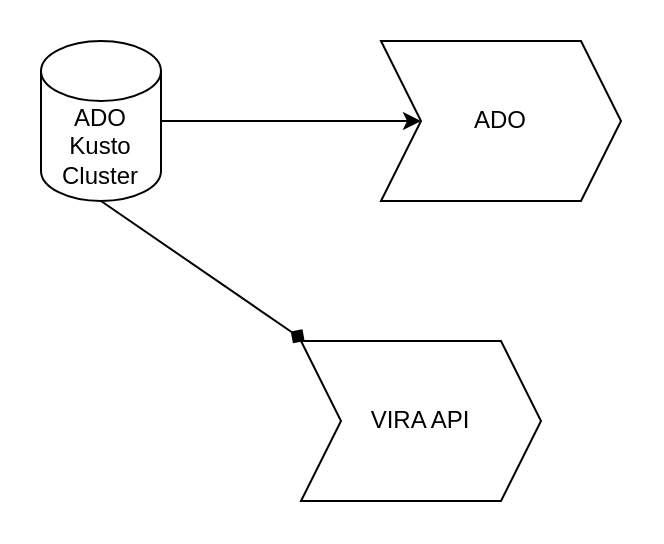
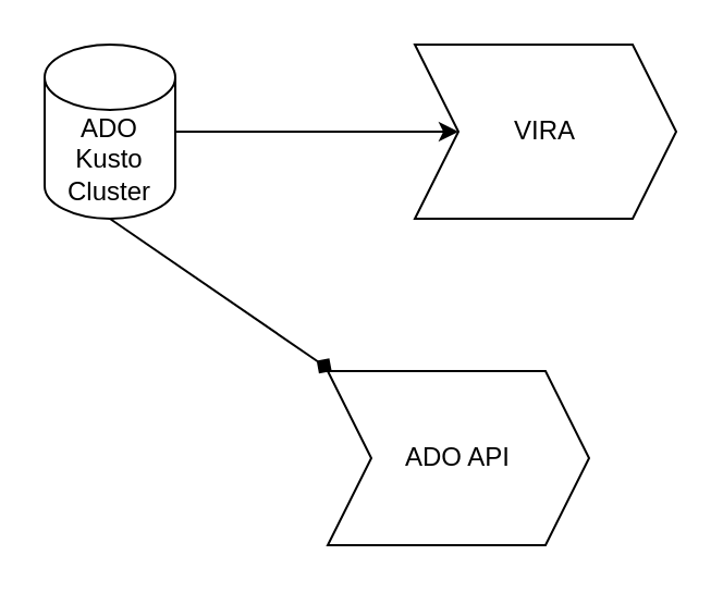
  <mxCell id="0" />
  <mxCell id="1" parent="0" />
  <mxCell id="2" style="edgeStyle=none;html=1;exitX=1;exitY=0.5;exitDx=0;exitDy=0;exitPerimeter=0;" edge="1" parent="1" source="4" target="5"><mxGeometry relative="1" as="geometry" /></mxCell>
  <mxCell id="3" style="edgeStyle=none;html=1;exitX=0.5;exitY=1;exitDx=0;exitDy=0;exitPerimeter=0;endArrow=diamond;" edge="1" parent="1" source="4" target="6"><mxGeometry relative="1" as="geometry" /></mxCell>
  <mxCell id="4" value="ADO Kusto Cluster" style="shape=cylinder3;whiteSpace=wrap;html=1;boundedLbl=1;backgroundOutline=1;size=15;" vertex="1" parent="1"><mxGeometry x="20" y="20" width="60" height="80" as="geometry" /></mxCell>
- <mxCell id="5" value="ADO" style="shape=step;perimeter=stepPerimeter;whiteSpace=wrap;html=1;fixedSize=1;" vertex="1" parent="1"><mxGeometry x="190" y="20" width="120" height="80" as="geometry" /></mxCell>
- <mxCell id="6" value="VIRA API" style="shape=step;perimeter=stepPerimeter;whiteSpace=wrap;html=1;fixedSize=1;" vertex="1" parent="1"><mxGeometry x="150" y="170" width="120" height="80" as="geometry" /></mxCell>
+ <mxCell id="5" value="VIRA" style="shape=step;perimeter=stepPerimeter;whiteSpace=wrap;html=1;fixedSize=1;" vertex="1" parent="1"><mxGeometry x="190" y="20" width="120" height="80" as="geometry" /></mxCell>
+ <mxCell id="6" value="ADO API" style="shape=step;perimeter=stepPerimeter;whiteSpace=wrap;html=1;fixedSize=1;" vertex="1" parent="1"><mxGeometry x="150" y="170" width="120" height="80" as="geometry" /></mxCell>
